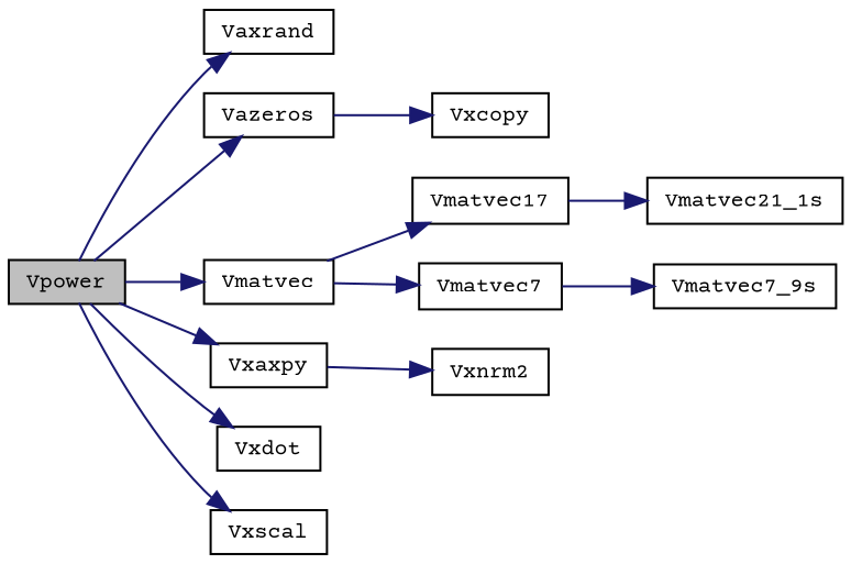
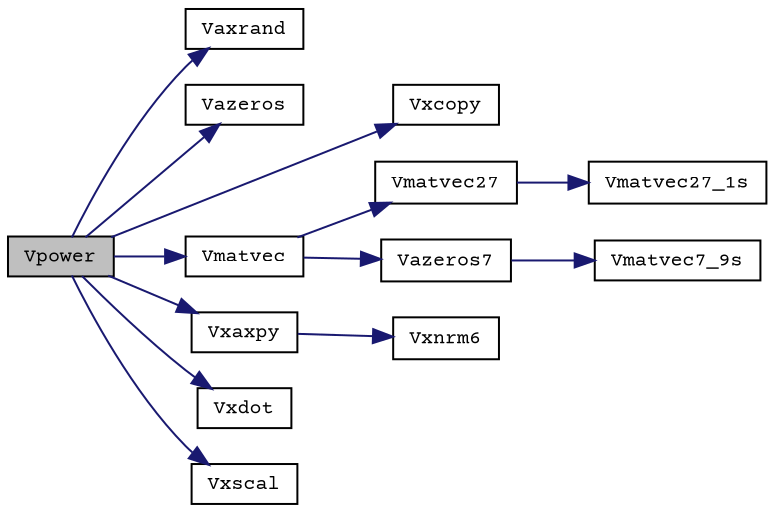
  digraph {
    fontname="Courier Prime"
    rankdir=LR
    node [color=black fillcolor=white fontname="Courier Prime" fontsize=10 shape=record style=filled]
    edge [color=midnightblue fontname="Courier Prime" fontsize=10 labelfontname=FreeSans labelfontsize=10 style=solid]
    n1 [fillcolor=grey75 fontcolor=black height=0.2 label=Vpower width=0.4]
    n2 [height=0.2 label=Vaxrand width=0.4]
    n3 [height=0.2 label=Vazeros width=0.4]
    n4 [height=0.2 label=Vmatvec width=0.4]
    n5 [height=0.2 label=Vxaxpy width=0.4]
    n6 [height=0.2 label=Vxcopy width=0.4]
    n7 [height=0.2 label=Vxdot width=0.4]
    n8 [height=0.2 label=Vxscal width=0.4]
-   n9 [height=0.2 label=Vmatvec17 width=0.4]
-   n10 [height=0.2 label=Vmatvec7 width=0.4]
-   n11 [height=0.2 label=Vxnrm2 width=0.4]
-   n12 [height=0.2 label=Vmatvec21_1s width=0.4]
+   n9 [height=0.2 label=Vmatvec27 width=0.4]
+   n10 [height=0.2 label=Vazeros7 width=0.4]
+   n11 [height=0.2 label=Vxnrm6 width=0.4]
+   n12 [height=0.2 label=Vmatvec27_1s width=0.4]
    n13 [height=0.2 label=Vmatvec7_9s width=0.4]
    n1 -> n2
    n1 -> n3
    n1 -> n4
    n1 -> n5
-   n3 -> n6
+   n1 -> n6
    n1 -> n7
    n1 -> n8
    n4 -> n9
    n4 -> n10
    n5 -> n11
    n9 -> n12
    n10 -> n13
  }
